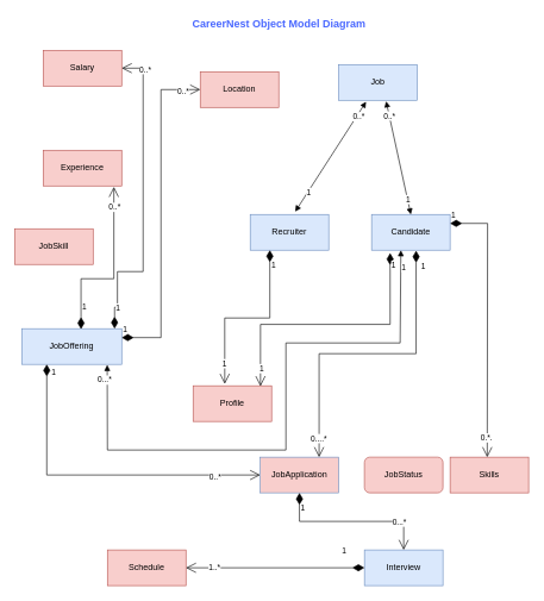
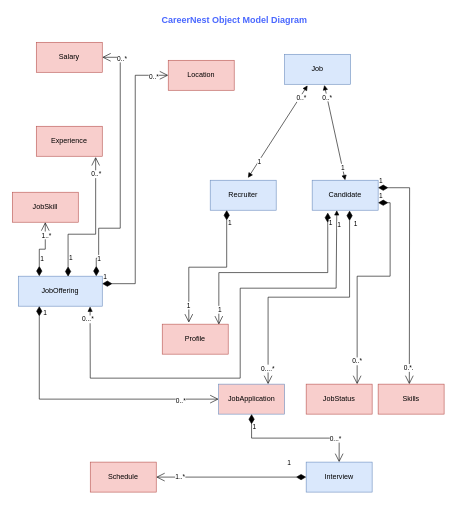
  <mxCell id="0" />
  <mxCell id="1" parent="0" />
  <mxCell id="2" value="Job" style="html=1;whiteSpace=wrap;fillColor=#dae8fc;strokeColor=#6c8ebf;" vertex="1" parent="1"><mxGeometry x="474" y="90" width="110" height="50" as="geometry" /></mxCell>
  <mxCell id="3" value="Recruiter" style="html=1;whiteSpace=wrap;fillColor=#dae8fc;strokeColor=#6c8ebf;" vertex="1" parent="1"><mxGeometry x="350" y="300" width="110" height="50" as="geometry" /></mxCell>
  <mxCell id="4" value="JobSkill" style="html=1;whiteSpace=wrap;fillColor=#f8cecc;strokeColor=#b85450;" vertex="1" parent="1"><mxGeometry x="20" y="320" width="110" height="50" as="geometry" /></mxCell>
- <mxCell id="5" value="JobStatus" style="html=1;whiteSpace=wrap;fillColor=#f8cecc;strokeColor=#b85450;rounded=1;" vertex="1" parent="1"><mxGeometry x="510" y="640" width="110" height="50" as="geometry" /></mxCell>
+ <mxCell id="5" value="JobStatus" style="html=1;whiteSpace=wrap;fillColor=#f8cecc;strokeColor=#b85450;" vertex="1" parent="1"><mxGeometry x="510" y="640" width="110" height="50" as="geometry" /></mxCell>
  <mxCell id="6" value="Skills" style="html=1;whiteSpace=wrap;fillColor=#f8cecc;strokeColor=#b85450;" vertex="1" parent="1"><mxGeometry x="630" y="640" width="110" height="50" as="geometry" /></mxCell>
  <mxCell id="7" value="Candidate" style="html=1;whiteSpace=wrap;fillColor=#dae8fc;strokeColor=#6c8ebf;" vertex="1" parent="1"><mxGeometry x="520" y="300" width="110" height="50" as="geometry" /></mxCell>
  <mxCell id="8" value="JobOffering" style="html=1;whiteSpace=wrap;fillColor=#dae8fc;strokeColor=#6c8ebf;" vertex="1" parent="1"><mxGeometry x="30" y="460" width="140" height="50" as="geometry" /></mxCell>
  <mxCell id="9" value="JobApplication" style="html=1;whiteSpace=wrap;fillColor=#f8cecc;strokeColor=#6c8ebf;" vertex="1" parent="1"><mxGeometry x="364" y="640" width="110" height="50" as="geometry" /></mxCell>
  <mxCell id="10" value="Profile" style="html=1;whiteSpace=wrap;fillColor=#f8cecc;strokeColor=#b85450;" vertex="1" parent="1"><mxGeometry x="270" y="540" width="110" height="50" as="geometry" /></mxCell>
  <mxCell id="11" value="Experience" style="html=1;whiteSpace=wrap;fillColor=#f8cecc;strokeColor=#b85450;" vertex="1" parent="1"><mxGeometry y="210" width="110" height="50" as="geometry" x="60" /></mxCell>
  <mxCell id="12" value="Salary" style="html=1;whiteSpace=wrap;fillColor=#f8cecc;strokeColor=#b85450;" vertex="1" parent="1"><mxGeometry y="70" width="110" height="50" as="geometry" x="60" /></mxCell>
  <mxCell id="13" value="Location" style="html=1;whiteSpace=wrap;fillColor=#f8cecc;strokeColor=#b85450;" vertex="1" parent="1"><mxGeometry x="280" y="100" width="110" height="50" as="geometry" /></mxCell>
  <mxCell id="14" value="1" style="endArrow=open;html=1;endSize=12;startArrow=diamondThin;startSize=14;startFill=1;edgeStyle=orthogonalEdgeStyle;align=left;verticalAlign=bottom;rounded=0;entryX=0.9;entryY=1.027;entryDx=0;entryDy=0;entryPerimeter=0;exitX=0.593;exitY=0.013;exitDx=0;exitDy=0;exitPerimeter=0;" edge="1" parent="1" source="8" target="11"><mxGeometry x="-0.816" relative="1" as="geometry"><mxPoint x="130" y="450" as="sourcePoint" /><mxPoint x="330" y="240" as="targetPoint" /><Array as="points"><mxPoint x="113" y="390" /><mxPoint x="159" y="390" /></Array><mxPoint as="offset" /></mxGeometry></mxCell>
  <mxCell id="15" value="0..*" style="edgeLabel;html=1;align=center;verticalAlign=middle;resizable=0;points=[];" vertex="1" connectable="0" parent="14"><mxGeometry x="0.773" relative="1" as="geometry"><mxPoint as="offset" /></mxGeometry></mxCell>
  <mxCell id="16" value="1" style="endArrow=open;html=1;endSize=12;startArrow=diamondThin;startSize=14;startFill=1;edgeStyle=orthogonalEdgeStyle;align=left;verticalAlign=bottom;rounded=0;entryX=1;entryY=0.5;entryDx=0;entryDy=0;" edge="1" parent="1" target="12"><mxGeometry x="-0.908" relative="1" as="geometry"><mxPoint x="160" y="460" as="sourcePoint" /><mxPoint x="290" y="150" as="targetPoint" /><Array as="points"><mxPoint x="160" y="430" /><mxPoint x="164" y="430" /><mxPoint x="164" y="380" /><mxPoint x="200" y="380" /><mxPoint x="200" y="95" /></Array><mxPoint as="offset" /></mxGeometry></mxCell>
  <mxCell id="17" value="0..*" style="edgeLabel;html=1;align=center;verticalAlign=middle;resizable=0;points=[];" vertex="1" connectable="0" parent="16"><mxGeometry x="0.858" y="-2" relative="1" as="geometry"><mxPoint as="offset" /></mxGeometry></mxCell>
  <mxCell id="18" value="1" style="endArrow=open;html=1;endSize=12;startArrow=diamondThin;startSize=14;startFill=1;edgeStyle=orthogonalEdgeStyle;align=left;verticalAlign=bottom;rounded=0;exitX=1;exitY=0.25;exitDx=0;exitDy=0;entryX=0;entryY=0.5;entryDx=0;entryDy=0;" edge="1" parent="1" source="8" target="13"><mxGeometry x="-1" y="3" relative="1" as="geometry"><mxPoint x="220" y="200" as="sourcePoint" /><mxPoint x="380" y="200" as="targetPoint" /></mxGeometry></mxCell>
  <mxCell id="19" value="0..*" style="edgeLabel;html=1;align=center;verticalAlign=middle;resizable=0;points=[];" vertex="1" connectable="0" parent="18"><mxGeometry x="0.894" y="-2" relative="1" as="geometry"><mxPoint as="offset" /></mxGeometry></mxCell>
  <mxCell id="20" value="" style="endArrow=block;startArrow=block;endFill=1;startFill=1;html=1;rounded=0;exitX=0.348;exitY=1.04;exitDx=0;exitDy=0;exitPerimeter=0;entryX=0.573;entryY=-0.08;entryDx=0;entryDy=0;entryPerimeter=0;" edge="1" parent="1" source="2" target="3"><mxGeometry width="160" relative="1" as="geometry"><mxPoint x="470" y="140" as="sourcePoint" /><mxPoint x="410" y="270" as="targetPoint" /></mxGeometry></mxCell>
  <mxCell id="21" value="0..*" style="edgeLabel;html=1;align=center;verticalAlign=middle;resizable=0;points=[];" vertex="1" connectable="0" parent="20"><mxGeometry x="-0.748" y="2" relative="1" as="geometry"><mxPoint as="offset" /></mxGeometry></mxCell>
  <mxCell id="22" value="1" style="edgeLabel;html=1;align=center;verticalAlign=middle;resizable=0;points=[];" vertex="1" connectable="0" parent="20"><mxGeometry x="0.635" relative="1" as="geometry"><mxPoint as="offset" /></mxGeometry></mxCell>
  <mxCell id="23" value="" style="endArrow=block;startArrow=block;endFill=1;startFill=1;html=1;rounded=0;exitX=0.603;exitY=1.027;exitDx=0;exitDy=0;exitPerimeter=0;entryX=0.5;entryY=0;entryDx=0;entryDy=0;" edge="1" parent="1" source="2" target="7"><mxGeometry width="160" relative="1" as="geometry"><mxPoint x="520" y="200" as="sourcePoint" /><mxPoint x="680" y="200" as="targetPoint" /></mxGeometry></mxCell>
  <mxCell id="24" value="0..*" style="edgeLabel;html=1;align=center;verticalAlign=middle;resizable=0;points=[];" vertex="1" connectable="0" parent="23"><mxGeometry x="-0.744" relative="1" as="geometry"><mxPoint as="offset" /></mxGeometry></mxCell>
  <mxCell id="25" value="1" style="edgeLabel;html=1;align=center;verticalAlign=middle;resizable=0;points=[];" vertex="1" connectable="0" parent="23"><mxGeometry x="0.723" relative="1" as="geometry"><mxPoint as="offset" /></mxGeometry></mxCell>
  <mxCell id="26" value="1" style="endArrow=open;html=1;endSize=12;startArrow=diamondThin;startSize=14;startFill=1;edgeStyle=orthogonalEdgeStyle;align=left;verticalAlign=bottom;rounded=0;entryX=0.75;entryY=0;entryDx=0;entryDy=0;exitX=0.567;exitY=1.013;exitDx=0;exitDy=0;exitPerimeter=0;" edge="1" parent="1" source="7" target="9"><mxGeometry x="-0.858" y="6" relative="1" as="geometry"><mxPoint x="400" y="420" as="sourcePoint" /><mxPoint x="400" y="650" as="targetPoint" /><mxPoint as="offset" /></mxGeometry></mxCell>
  <mxCell id="27" value="0....*" style="edgeLabel;html=1;align=center;verticalAlign=middle;resizable=0;points=[];" vertex="1" connectable="0" parent="26"><mxGeometry x="0.877" y="-1" relative="1" as="geometry"><mxPoint as="offset" /></mxGeometry></mxCell>
  <mxCell id="28" value="1" style="endArrow=open;html=1;endSize=12;startArrow=diamondThin;startSize=14;startFill=1;edgeStyle=orthogonalEdgeStyle;align=left;verticalAlign=bottom;rounded=0;exitX=0.7;exitY=1;exitDx=0;exitDy=0;exitPerimeter=0;entryX=0.858;entryY=0.013;entryDx=0;entryDy=0;entryPerimeter=0;" edge="1" parent="1" target="10"><mxGeometry x="-0.859" relative="1" as="geometry"><mxPoint x="546.01" y="354" as="sourcePoint" /><mxPoint x="310" y="470" as="targetPoint" /><Array as="points"><mxPoint x="546" y="454" /><mxPoint x="364" y="454" /></Array><mxPoint as="offset" /></mxGeometry></mxCell>
  <mxCell id="29" value="1" style="edgeLabel;html=1;align=center;verticalAlign=middle;resizable=0;points=[];" vertex="1" connectable="0" parent="28"><mxGeometry x="0.863" y="1" relative="1" as="geometry"><mxPoint as="offset" /></mxGeometry></mxCell>
+ <mxCell id="30" value="1" style="endArrow=open;html=1;endSize=12;startArrow=diamondThin;startSize=14;startFill=1;edgeStyle=orthogonalEdgeStyle;align=left;verticalAlign=bottom;rounded=0;exitX=1;exitY=0.75;exitDx=0;exitDy=0;" edge="1" parent="1" source="7" target="5"><mxGeometry x="-1" y="3" relative="1" as="geometry"><mxPoint x="650" y="370" as="sourcePoint" /><mxPoint x="620" y="570" as="targetPoint" /><Array as="points"><mxPoint x="650" y="338" /><mxPoint x="650" y="460" /><mxPoint x="595" y="460" /></Array></mxGeometry></mxCell>
+ <mxCell id="31" value="0..*" style="edgeLabel;html=1;align=center;verticalAlign=middle;resizable=0;points=[];" vertex="1" connectable="0" parent="30"><mxGeometry x="0.795" y="-1" relative="1" as="geometry"><mxPoint as="offset" /></mxGeometry></mxCell>
  <mxCell id="32" value="1" style="endArrow=open;html=1;endSize=12;startArrow=diamondThin;startSize=14;startFill=1;edgeStyle=orthogonalEdgeStyle;align=left;verticalAlign=bottom;rounded=0;exitX=1;exitY=0.25;exitDx=0;exitDy=0;" edge="1" parent="1" source="7"><mxGeometry x="-1" y="3" relative="1" as="geometry"><mxPoint x="610" y="360" as="sourcePoint" /><mxPoint x="682" y="640" as="targetPoint" /></mxGeometry></mxCell>
  <mxCell id="33" value="0.*." style="edgeLabel;html=1;align=center;verticalAlign=middle;resizable=0;points=[];" vertex="1" connectable="0" parent="32"><mxGeometry x="0.856" y="-2" relative="1" as="geometry"><mxPoint as="offset" /></mxGeometry></mxCell>
  <mxCell id="34" value="1" style="endArrow=open;html=1;endSize=12;startArrow=diamondThin;startSize=14;startFill=1;edgeStyle=orthogonalEdgeStyle;align=left;verticalAlign=bottom;rounded=0;entryX=0;entryY=0.5;entryDx=0;entryDy=0;exitX=0.25;exitY=1;exitDx=0;exitDy=0;" edge="1" parent="1" source="8" target="9"><mxGeometry x="-0.912" y="5" relative="1" as="geometry"><mxPoint x="70" y="590" as="sourcePoint" /><mxPoint x="320" y="640" as="targetPoint" /><mxPoint as="offset" /></mxGeometry></mxCell>
  <mxCell id="35" value="0..*" style="edgeLabel;html=1;align=center;verticalAlign=middle;resizable=0;points=[];" vertex="1" connectable="0" parent="34"><mxGeometry x="0.719" y="-2" relative="1" as="geometry"><mxPoint as="offset" /></mxGeometry></mxCell>
+ <mxCell id="36" value="1" style="endArrow=open;html=1;endSize=12;startArrow=diamondThin;startSize=14;startFill=1;edgeStyle=orthogonalEdgeStyle;align=left;verticalAlign=bottom;rounded=0;entryX=0.5;entryY=1;entryDx=0;entryDy=0;exitX=0.25;exitY=0;exitDx=0;exitDy=0;" edge="1" parent="1" source="8" target="4"><mxGeometry x="-0.6" relative="1" as="geometry"><mxPoint x="-40" y="400" as="sourcePoint" /><mxPoint x="120" y="400" as="targetPoint" /><mxPoint as="offset" /></mxGeometry></mxCell>
+ <mxCell id="37" value="1..*" style="edgeLabel;html=1;align=center;verticalAlign=middle;resizable=0;points=[];" vertex="1" connectable="0" parent="36"><mxGeometry x="0.573" y="-1" relative="1" as="geometry"><mxPoint as="offset" /></mxGeometry></mxCell>
  <mxCell id="38" value="1" style="endArrow=open;html=1;endSize=12;startArrow=diamondThin;startSize=14;startFill=1;edgeStyle=orthogonalEdgeStyle;align=left;verticalAlign=bottom;rounded=0;exitX=0.25;exitY=1;exitDx=0;exitDy=0;entryX=0.403;entryY=-0.053;entryDx=0;entryDy=0;entryPerimeter=0;" edge="1" parent="1" source="3" target="10"><mxGeometry x="-0.76" relative="1" as="geometry"><mxPoint x="320" y="400" as="sourcePoint" /><mxPoint x="480" y="400" as="targetPoint" /><mxPoint as="offset" /></mxGeometry></mxCell>
  <mxCell id="39" value="1" style="edgeLabel;html=1;align=center;verticalAlign=middle;resizable=0;points=[];" vertex="1" connectable="0" parent="38"><mxGeometry x="0.776" y="-1" relative="1" as="geometry"><mxPoint as="offset" /></mxGeometry></mxCell>
  <mxCell id="40" value="CareerNest Object Model Diagram" style="text;align=center;fontStyle=1;verticalAlign=middle;spacingLeft=3;spacingRight=3;strokeColor=none;rotatable=0;points=[[0,0.5],[1,0.5]];portConstraint=eastwest;html=1;labelBackgroundColor=default;fontColor=#4A68FF;fontSize=15;" vertex="1" parent="1"><mxGeometry x="340" y="20" width="100" height="26" as="geometry" /></mxCell>
  <mxCell id="41" value="" style="endArrow=block;startArrow=block;endFill=1;startFill=1;html=1;rounded=0;entryX=0.373;entryY=1;entryDx=0;entryDy=0;entryPerimeter=0;exitX=0.855;exitY=1.013;exitDx=0;exitDy=0;exitPerimeter=0;" edge="1" parent="1" source="8" target="7"><mxGeometry width="160" relative="1" as="geometry"><mxPoint x="150" y="520" as="sourcePoint" /><mxPoint x="490" y="400" as="targetPoint" /><Array as="points"><mxPoint x="150" y="630" /><mxPoint x="400" y="630" /><mxPoint x="400" y="480" /><mxPoint x="560" y="480" /></Array></mxGeometry></mxCell>
  <mxCell id="42" value="1" style="edgeLabel;html=1;align=center;verticalAlign=middle;resizable=0;points=[];" vertex="1" connectable="0" parent="41"><mxGeometry x="0.941" y="-4" relative="1" as="geometry"><mxPoint as="offset" /></mxGeometry></mxCell>
  <mxCell id="43" value="0...*" style="edgeLabel;html=1;align=center;verticalAlign=middle;resizable=0;points=[];" vertex="1" connectable="0" parent="41"><mxGeometry x="-0.947" y="-4" relative="1" as="geometry"><mxPoint as="offset" /></mxGeometry></mxCell>
  <mxCell id="44" value="Interview" style="html=1;whiteSpace=wrap;fillColor=#dae8fc;strokeColor=#6c8ebf;" vertex="1" parent="1"><mxGeometry x="510" y="770" width="110" height="50" as="geometry" /></mxCell>
  <mxCell id="45" value="Schedule" style="html=1;whiteSpace=wrap;fillColor=#f8cecc;strokeColor=#b85450;" vertex="1" parent="1"><mxGeometry x="150" y="770" width="110" height="50" as="geometry" /></mxCell>
  <mxCell id="46" value="1" style="endArrow=open;html=1;endSize=12;startArrow=diamondThin;startSize=14;startFill=1;edgeStyle=orthogonalEdgeStyle;align=left;verticalAlign=bottom;rounded=0;exitX=0.5;exitY=1;exitDx=0;exitDy=0;entryX=0.5;entryY=0;entryDx=0;entryDy=0;" edge="1" parent="1" source="9" target="44"><mxGeometry x="-0.735" relative="1" as="geometry"><mxPoint x="230" y="710" as="sourcePoint" /><mxPoint x="390" y="710" as="targetPoint" /><mxPoint as="offset" /></mxGeometry></mxCell>
  <mxCell id="47" value="0...*" style="edgeLabel;html=1;align=center;verticalAlign=middle;resizable=0;points=[];" vertex="1" connectable="0" parent="46"><mxGeometry x="0.585" relative="1" as="geometry"><mxPoint as="offset" /></mxGeometry></mxCell>
  <mxCell id="48" value="1" style="endArrow=open;html=1;endSize=12;startArrow=diamondThin;startSize=14;startFill=1;edgeStyle=orthogonalEdgeStyle;align=left;verticalAlign=bottom;rounded=0;exitX=0;exitY=0.5;exitDx=0;exitDy=0;entryX=1;entryY=0.5;entryDx=0;entryDy=0;" edge="1" parent="1" source="44" target="45"><mxGeometry x="-0.733" y="-15" relative="1" as="geometry"><mxPoint x="180" y="720" as="sourcePoint" /><mxPoint x="340" y="720" as="targetPoint" /><mxPoint as="offset" /></mxGeometry></mxCell>
  <mxCell id="49" value="1..*" style="edgeLabel;html=1;align=center;verticalAlign=middle;resizable=0;points=[];" vertex="1" connectable="0" parent="48"><mxGeometry x="0.684" y="-1" relative="1" as="geometry"><mxPoint as="offset" /></mxGeometry></mxCell>
